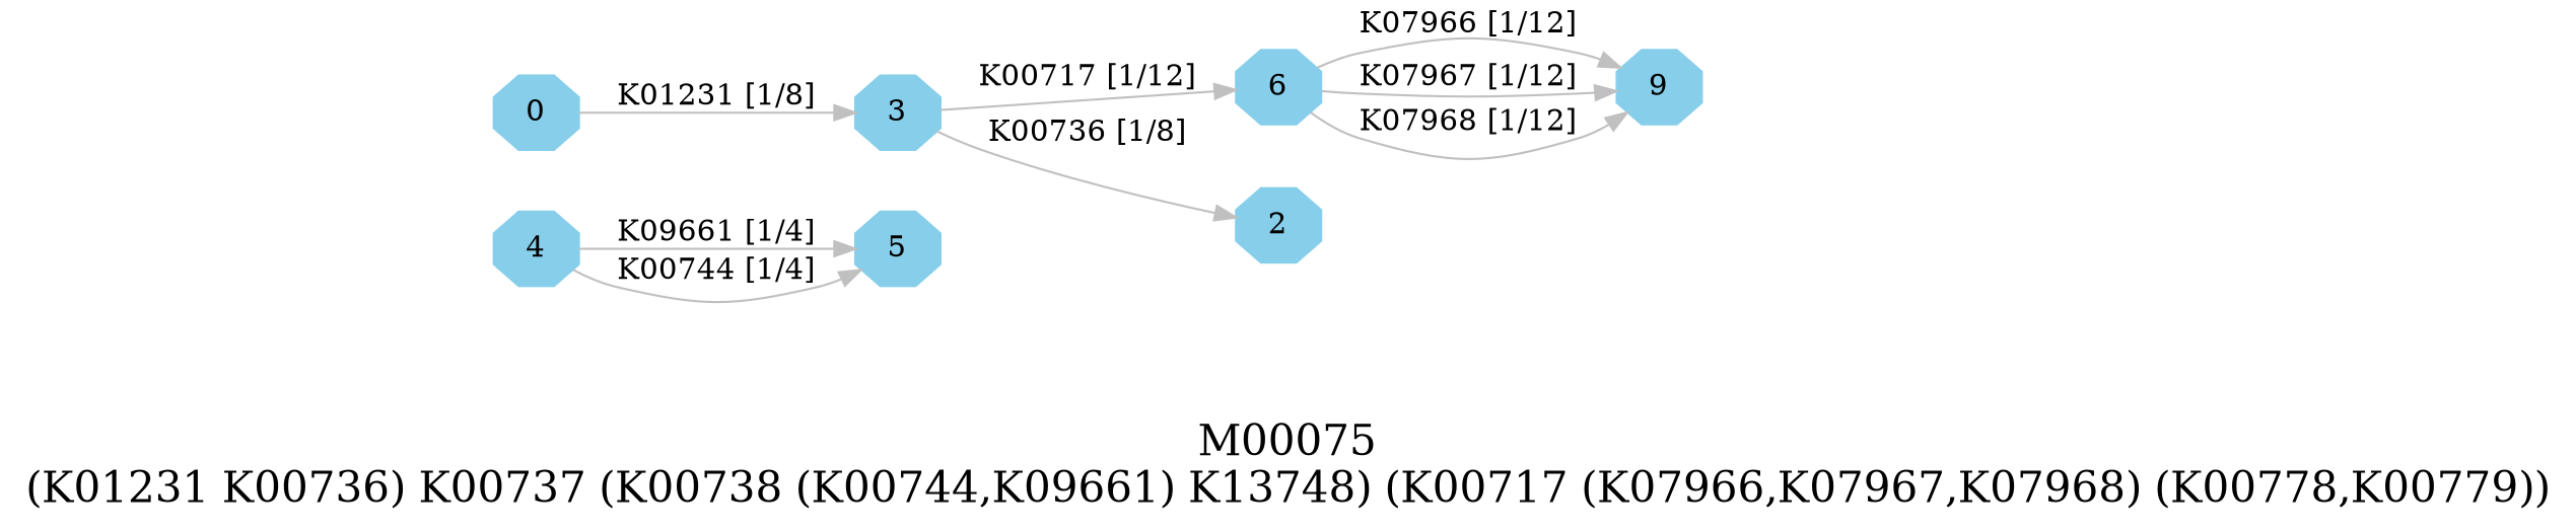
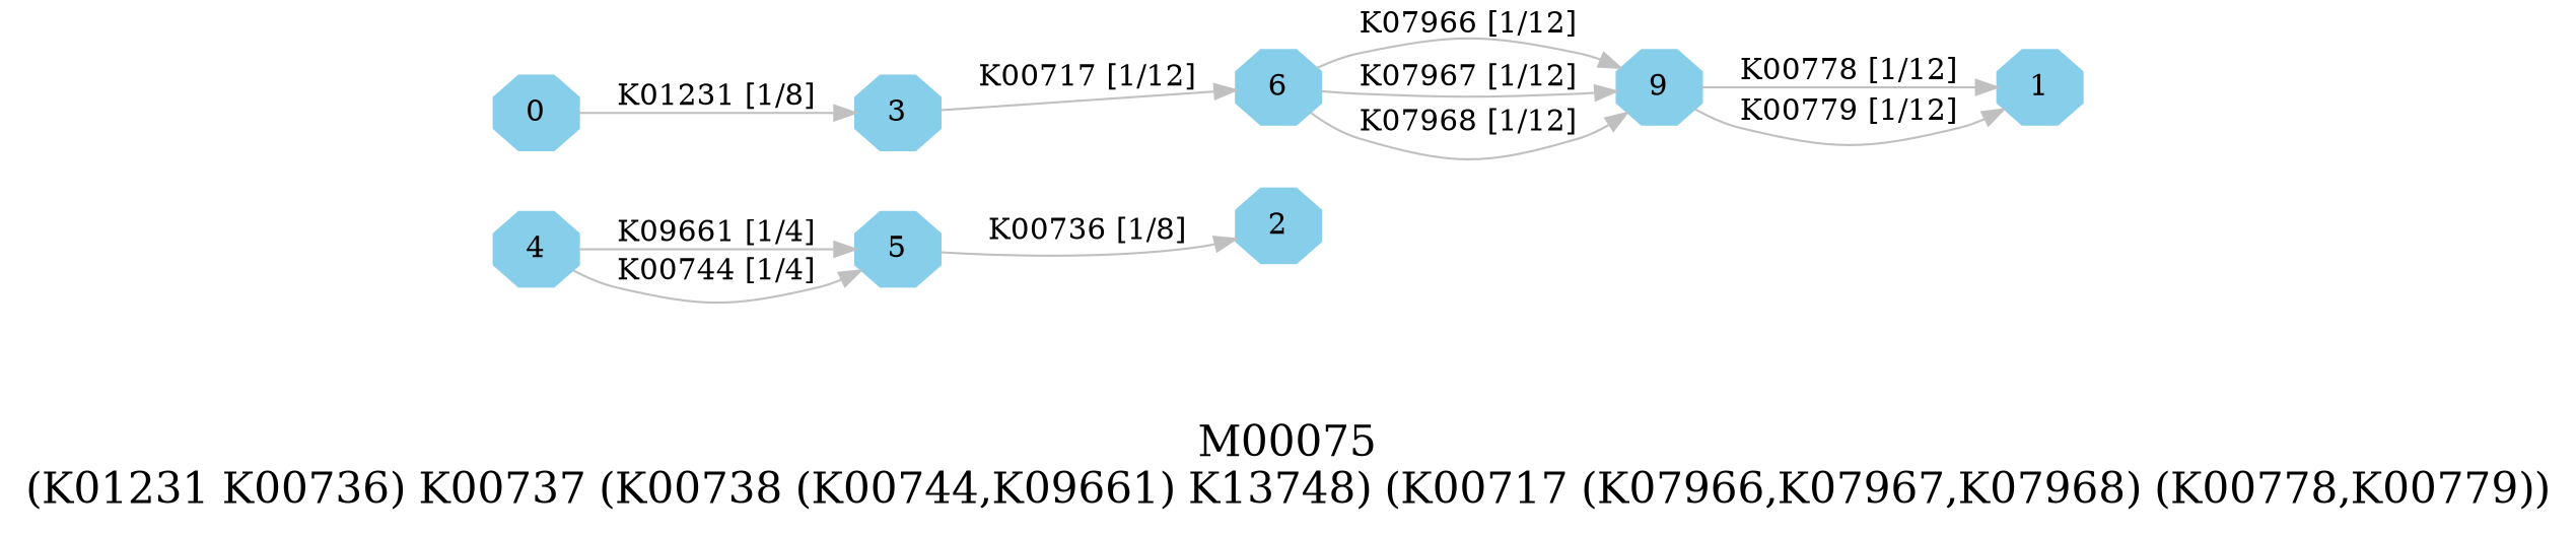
  digraph {
    fontsize=20
    label="M00075\n(K01231 K00736) K00737 (K00738 (K00744,K09661) K13748) (K00717 (K07966,K07967,K07968) (K00778,K00779))"
    rankdir=LR
    node [color=skyblue shape=octagon style=filled]
    edge [color=grey]
    0 [height=.3 width=.3]
+   1 [height=.3 width=.3]
    2 [height=.3 width=.3]
    3 [height=.3 width=.3]
    4 [height=.3 width=.3]
    5 [height=.3 width=.3]
    6 [height=.3 width=.3]
    n8 [height=.3 label=9 width=.3]
    subgraph sub_1 {
      0
+     1
      2
      3
      4
      5
      6
      n8
    }
    0 -> 3 [label="K01231 [1/8]"]
-   3 -> 2 [label="K00736 [1/8]"]
+   5 -> 2 [label="K00736 [1/8]"]
    3 -> 6 [label="K00717 [1/12]"]
    4 -> 5 [label="K00744 [1/4]"]
    4 -> 5 [label="K09661 [1/4]"]
    6 -> n8 [label="K07966 [1/12]"]
    6 -> n8 [label="K07967 [1/12]"]
    6 -> n8 [label="K07968 [1/12]"]
+   n8 -> 1 [label="K00778 [1/12]"]
+   n8 -> 1 [label="K00779 [1/12]"]
  }
